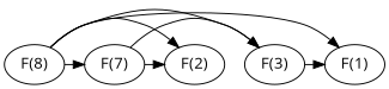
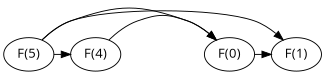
  digraph {
    fontname="Open Sans"
    node [fontname="Open Sans"]
    edge [fontname="Open Sans"]
-   n1 [label="F(8)"]
-   n2 [label="F(7)"]
-   n3 [label="F(3)"]
-   n4 [label="F(2)"]
+   n1 [label="F(5)"]
+   n2 [label="F(4)"]
+   n3 [label="F(0)"]
    n5 [label="F(1)"]
    subgraph sub_1 {
      rank=same
      n1
      n2
      n3
-     n4
      n5
    }
    n1 -> n2
    n1 -> n3
-   n1 -> n4
    n1 -> n5
    n2 -> n3
-   n2 -> n4
    n3 -> n5
-   n4 -> n5 [style=invis]
  }
